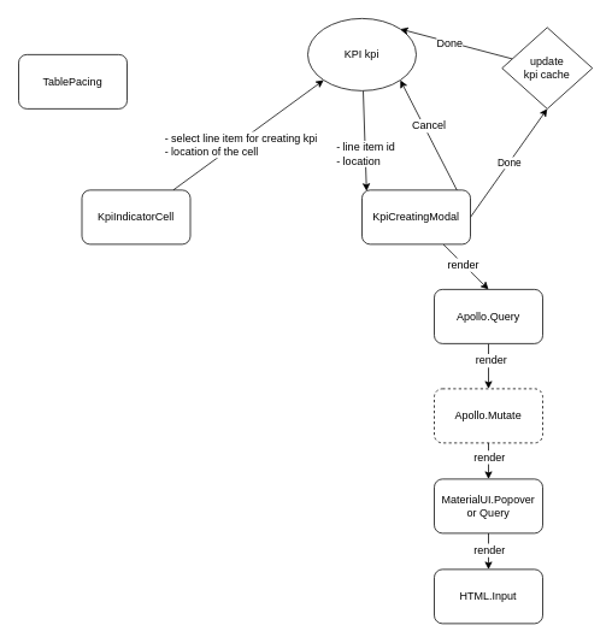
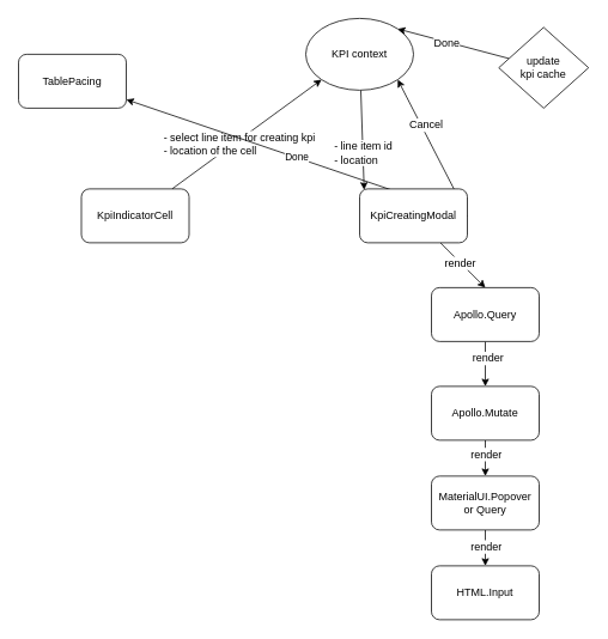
  <mxCell id="0" />
  <mxCell id="1" parent="0" />
  <mxCell id="2" value="TablePacing" style="rounded=1;whiteSpace=wrap;html=1;" vertex="1" parent="1"><mxGeometry x="20" y="60" width="120" height="60" as="geometry" /></mxCell>
  <mxCell id="3" style="edgeStyle=none;rounded=0;orthogonalLoop=1;jettySize=auto;html=1;entryX=0;entryY=1;entryDx=0;entryDy=0;" edge="1" parent="1" source="5" target="8"><mxGeometry relative="1" as="geometry" /></mxCell>
  <mxCell id="4" value="- select line item for creating kpi&lt;br&gt;- location of the cell" style="text;html=1;resizable=0;points=[];align=left;verticalAlign=middle;labelBackgroundColor=#ffffff;" vertex="1" connectable="0" parent="3"><mxGeometry x="-0.126" relative="1" as="geometry"><mxPoint x="-83.5" y="3" as="offset" /></mxGeometry></mxCell>
  <mxCell id="5" value="KpiIndicatorCell" style="rounded=1;whiteSpace=wrap;html=1;" vertex="1" parent="1"><mxGeometry x="90" y="210" width="120" height="60" as="geometry" /></mxCell>
  <mxCell id="6" style="edgeStyle=none;rounded=0;orthogonalLoop=1;jettySize=auto;html=1;entryX=0.042;entryY=0.017;entryDx=0;entryDy=0;entryPerimeter=0;" edge="1" parent="1" source="8" target="14"><mxGeometry relative="1" as="geometry" /></mxCell>
  <mxCell id="7" value="- line item id&lt;br&gt;- location" style="text;html=1;resizable=0;points=[];align=left;verticalAlign=middle;labelBackgroundColor=#ffffff;" vertex="1" connectable="0" parent="6"><mxGeometry x="-0.489" relative="1" as="geometry"><mxPoint x="-32.5" y="42" as="offset" /></mxGeometry></mxCell>
- <mxCell id="8" value="KPI kpi" style="ellipse;whiteSpace=wrap;html=1;" vertex="1" parent="1"><mxGeometry x="340" y="20" width="120" height="80" as="geometry" /></mxCell>
+ <mxCell id="8" value="KPI context" style="ellipse;whiteSpace=wrap;html=1;" vertex="1" parent="1"><mxGeometry x="340" y="20" width="120" height="80" as="geometry" /></mxCell>
  <mxCell id="9" style="edgeStyle=none;rounded=0;orthogonalLoop=1;jettySize=auto;html=1;entryX=0.5;entryY=0;entryDx=0;entryDy=0;" edge="1" parent="1" source="14" target="17"><mxGeometry relative="1" as="geometry" /></mxCell>
  <mxCell id="10" value="render" style="text;html=1;resizable=0;points=[];align=center;verticalAlign=middle;labelBackgroundColor=#ffffff;" vertex="1" connectable="0" parent="9"><mxGeometry x="-0.12" y="-1" relative="1" as="geometry"><mxPoint as="offset" /></mxGeometry></mxCell>
  <mxCell id="11" style="edgeStyle=none;rounded=0;orthogonalLoop=1;jettySize=auto;html=1;entryX=1;entryY=1;entryDx=0;entryDy=0;exitX=0.875;exitY=0;exitDx=0;exitDy=0;exitPerimeter=0;" edge="1" parent="1" source="14" target="8"><mxGeometry relative="1" as="geometry" /></mxCell>
  <mxCell id="12" value="Cancel" style="text;html=1;resizable=0;points=[];align=center;verticalAlign=middle;labelBackgroundColor=#ffffff;" vertex="1" connectable="0" parent="11"><mxGeometry x="0.326" y="2" relative="1" as="geometry"><mxPoint x="12" y="8.5" as="offset" /></mxGeometry></mxCell>
- <mxCell id="13" value="Done" style="edgeStyle=none;rounded=0;orthogonalLoop=1;jettySize=auto;html=1;entryX=0.5;entryY=1;entryDx=0;entryDy=0;exitX=1;exitY=0.5;exitDx=0;exitDy=0;" edge="1" parent="1" source="14" target="27"><mxGeometry relative="1" as="geometry" /></mxCell>
+ <mxCell id="13" value="Done" style="edgeStyle=none;rounded=0;orthogonalLoop=1;jettySize=auto;html=1;exitX=1;exitY=0.5;exitDx=0;exitDy=0;" edge="1" parent="1" source="14" target="2"><mxGeometry relative="1" as="geometry" /></mxCell>
  <mxCell id="14" value="KpiCreatingModal" style="rounded=1;whiteSpace=wrap;html=1;" vertex="1" parent="1"><mxGeometry x="400" y="210" width="120" height="60" as="geometry" /></mxCell>
  <mxCell id="15" style="edgeStyle=none;rounded=0;orthogonalLoop=1;jettySize=auto;html=1;entryX=0.5;entryY=0;entryDx=0;entryDy=0;" edge="1" parent="1" source="17" target="20"><mxGeometry relative="1" as="geometry" /></mxCell>
  <mxCell id="16" value="render" style="text;html=1;resizable=0;points=[];align=center;verticalAlign=middle;labelBackgroundColor=#ffffff;" vertex="1" connectable="0" parent="15"><mxGeometry x="-0.28" y="2" relative="1" as="geometry"><mxPoint as="offset" /></mxGeometry></mxCell>
  <mxCell id="17" value="Apollo.Query" style="rounded=1;whiteSpace=wrap;html=1;" vertex="1" parent="1"><mxGeometry x="480" y="320" width="120" height="60" as="geometry" /></mxCell>
  <mxCell id="18" style="edgeStyle=none;rounded=0;orthogonalLoop=1;jettySize=auto;html=1;entryX=0.5;entryY=0;entryDx=0;entryDy=0;" edge="1" parent="1" source="20" target="23"><mxGeometry relative="1" as="geometry" /></mxCell>
  <mxCell id="19" value="render" style="text;html=1;resizable=0;points=[];align=center;verticalAlign=middle;labelBackgroundColor=#ffffff;" vertex="1" connectable="0" parent="18"><mxGeometry x="-0.25" relative="1" as="geometry"><mxPoint as="offset" /></mxGeometry></mxCell>
- <mxCell id="20" value="Apollo.Mutate" style="rounded=1;whiteSpace=wrap;html=1;dashed=1;" vertex="1" parent="1"><mxGeometry x="480" y="430" width="120" height="60" as="geometry" /></mxCell>
+ <mxCell id="20" value="Apollo.Mutate" style="rounded=1;whiteSpace=wrap;html=1;" vertex="1" parent="1"><mxGeometry x="480" y="430" width="120" height="60" as="geometry" /></mxCell>
  <mxCell id="21" value="" style="edgeStyle=none;rounded=0;orthogonalLoop=1;jettySize=auto;html=1;" edge="1" parent="1" source="23" target="24"><mxGeometry relative="1" as="geometry" /></mxCell>
  <mxCell id="22" value="render" style="text;html=1;resizable=0;points=[];align=center;verticalAlign=middle;labelBackgroundColor=#ffffff;" vertex="1" connectable="0" parent="21"><mxGeometry x="-0.1" relative="1" as="geometry"><mxPoint as="offset" /></mxGeometry></mxCell>
  <mxCell id="23" value="MaterialUI.Popover&lt;br&gt;or Query" style="rounded=1;whiteSpace=wrap;html=1;" vertex="1" parent="1"><mxGeometry x="480" y="530" width="120" height="60" as="geometry" /></mxCell>
  <mxCell id="24" value="HTML.Input" style="rounded=1;whiteSpace=wrap;html=1;" vertex="1" parent="1"><mxGeometry x="480" y="630" width="120" height="60" as="geometry" /></mxCell>
  <mxCell id="25" style="edgeStyle=none;rounded=0;orthogonalLoop=1;jettySize=auto;html=1;entryX=1;entryY=0;entryDx=0;entryDy=0;" edge="1" parent="1" source="27" target="8"><mxGeometry relative="1" as="geometry" /></mxCell>
  <mxCell id="26" value="Done" style="text;html=1;resizable=0;points=[];align=center;verticalAlign=middle;labelBackgroundColor=#ffffff;" vertex="1" connectable="0" parent="25"><mxGeometry x="0.128" y="1" relative="1" as="geometry"><mxPoint as="offset" /></mxGeometry></mxCell>
  <mxCell id="27" value="update&lt;br&gt;kpi cache" style="rhombus;whiteSpace=wrap;html=1;" vertex="1" parent="1"><mxGeometry x="555" y="30" width="100" height="90" as="geometry" /></mxCell>
